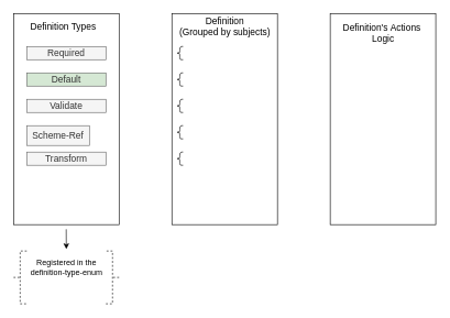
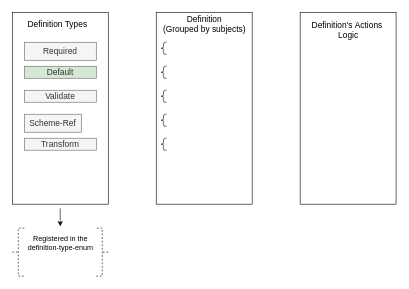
  <mxCell id="0" />
  <mxCell id="1" parent="0" />
  <mxCell id="2" value="" style="rounded=0;whiteSpace=wrap;html=1;" vertex="1" parent="1"><mxGeometry x="20" y="20" width="160" height="320" as="geometry" /></mxCell>
  <mxCell id="3" value="" style="rounded=0;whiteSpace=wrap;html=1;" vertex="1" parent="1"><mxGeometry x="500" y="20" width="160" height="320" as="geometry" /></mxCell>
  <mxCell id="4" value="&lt;font style=&quot;font-size: 14px&quot;&gt;Validate&lt;/font&gt;" style="rounded=0;whiteSpace=wrap;html=1;fillColor=#f5f5f5;strokeColor=#666666;fontColor=#333333;" vertex="1" parent="1"><mxGeometry x="40" y="150" width="120" height="20" as="geometry" /></mxCell>
  <mxCell id="5" value="&lt;font style=&quot;font-size: 14px&quot;&gt;Definition Types&lt;/font&gt;" style="text;html=1;align=center;verticalAlign=middle;resizable=0;points=[];autosize=1;" vertex="1" parent="1"><mxGeometry x="35" y="30" width="120" height="20" as="geometry" /></mxCell>
  <mxCell id="6" value="&lt;font style=&quot;font-size: 14px&quot;&gt;Transform&lt;/font&gt;" style="rounded=0;whiteSpace=wrap;html=1;fillColor=#f5f5f5;strokeColor=#666666;fontColor=#333333;" vertex="1" parent="1"><mxGeometry x="40" y="230" width="120" height="20" as="geometry" /></mxCell>
- <mxCell id="7" value="&lt;font style=&quot;font-size: 14px&quot;&gt;Required&lt;/font&gt;" style="rounded=0;whiteSpace=wrap;html=1;fillColor=#f5f5f5;strokeColor=#666666;fontColor=#333333;" vertex="1" parent="1"><mxGeometry x="40" y="70" width="120" height="20" as="geometry" /></mxCell>
+ <mxCell id="7" value="&lt;font style=&quot;font-size: 14px&quot;&gt;Required&lt;/font&gt;" style="rounded=0;whiteSpace=wrap;html=1;fillColor=#f5f5f5;strokeColor=#666666;fontColor=#333333;" vertex="1" parent="1"><mxGeometry x="40" y="70" width="120" height="30" as="geometry" /></mxCell>
  <mxCell id="8" value="&lt;font style=&quot;font-size: 14px&quot;&gt;Scheme-Ref&lt;/font&gt;" style="rounded=0;whiteSpace=wrap;html=1;fillColor=#f5f5f5;strokeColor=#666666;fontColor=#333333;" vertex="1" parent="1"><mxGeometry x="40" y="190" width="95" height="30" as="geometry" /></mxCell>
  <mxCell id="9" value="&lt;font style=&quot;font-size: 14px&quot;&gt;Default&lt;/font&gt;" style="rounded=0;whiteSpace=wrap;html=1;fillColor=#d5e8d4;strokeColor=#666666;fontColor=#333333;" vertex="1" parent="1"><mxGeometry x="40" y="110" width="120" height="20" as="geometry" /></mxCell>
  <mxCell id="10" value="" style="rounded=0;whiteSpace=wrap;html=1;" vertex="1" parent="1"><mxGeometry x="260" y="20" width="160" height="320" as="geometry" /></mxCell>
  <mxCell id="11" value="&lt;font style=&quot;font-size: 14px&quot;&gt;Definition &lt;br&gt;(Grouped by subjects)&lt;/font&gt;" style="text;html=1;align=center;verticalAlign=middle;resizable=0;points=[];autosize=1;" vertex="1" parent="1"><mxGeometry x="265" y="20" width="150" height="40" as="geometry" /></mxCell>
  <mxCell id="12" value="" style="shape=curlyBracket;whiteSpace=wrap;html=1;rounded=1;" vertex="1" parent="1"><mxGeometry x="267" y="70" width="10" height="20" as="geometry" /></mxCell>
  <mxCell id="13" value="Registered in the &lt;br&gt;definition-type-enum" style="text;html=1;align=center;verticalAlign=middle;resizable=0;points=[];autosize=1;" vertex="1" parent="1"><mxGeometry x="40" y="390" width="120" height="30" as="geometry" /></mxCell>
  <mxCell id="14" value="" style="strokeWidth=1;html=1;shape=mxgraph.flowchart.annotation_2;align=left;labelPosition=right;pointerEvents=1;dashed=1;" vertex="1" parent="1"><mxGeometry x="20" y="380" width="20" height="80" as="geometry" /></mxCell>
  <mxCell id="15" value="" style="strokeWidth=1;html=1;shape=mxgraph.flowchart.annotation_2;align=left;labelPosition=right;pointerEvents=1;rotation=-180;dashed=1;" vertex="1" parent="1"><mxGeometry x="160" y="380" width="20" height="80" as="geometry" /></mxCell>
  <mxCell id="16" value="" style="endArrow=classic;html=1;" edge="1" parent="1"><mxGeometry width="50" height="50" relative="1" as="geometry"><mxPoint x="99.83" y="347" as="sourcePoint" /><mxPoint x="100" y="377" as="targetPoint" /></mxGeometry></mxCell>
  <mxCell id="17" value="&lt;span style=&quot;font-size: 14px&quot;&gt;Definition's&amp;nbsp;&lt;/span&gt;&lt;span style=&quot;font-size: 14px&quot;&gt;Actions&lt;/span&gt;&lt;span style=&quot;font-size: 14px&quot;&gt;&amp;nbsp;&lt;br&gt;Logic&lt;/span&gt;" style="text;html=1;align=center;verticalAlign=middle;resizable=0;points=[];autosize=1;" vertex="1" parent="1"><mxGeometry x="510" y="30" width="140" height="40" as="geometry" /></mxCell>
  <mxCell id="18" value="&lt;font color=&quot;#ffffff&quot;&gt;&lt;span style=&quot;font-size: 14px&quot;&gt;Required&amp;nbsp;&lt;/span&gt;&lt;span style=&quot;font-size: 14px&quot;&gt;Definitions&lt;/span&gt;&lt;/font&gt;" style="text;html=1;align=left;verticalAlign=middle;resizable=0;points=[];autosize=1;" vertex="1" parent="1"><mxGeometry x="277" y="70" width="140" height="20" as="geometry" /></mxCell>
  <mxCell id="19" value="" style="shape=curlyBracket;whiteSpace=wrap;html=1;rounded=1;" vertex="1" parent="1"><mxGeometry x="267" y="110" width="10" height="20" as="geometry" /></mxCell>
  <mxCell id="20" value="&lt;font color=&quot;#ffffff&quot;&gt;&lt;span style=&quot;font-size: 14px&quot;&gt;Default&lt;/span&gt;&lt;span style=&quot;font-size: 14px&quot;&gt;&amp;nbsp;&lt;/span&gt;&lt;span style=&quot;font-size: 14px&quot;&gt;Definitions&lt;/span&gt;&lt;/font&gt;" style="text;html=1;align=left;verticalAlign=middle;resizable=0;points=[];autosize=1;" vertex="1" parent="1"><mxGeometry x="277" y="110" width="130" height="20" as="geometry" /></mxCell>
  <mxCell id="21" value="" style="shape=curlyBracket;whiteSpace=wrap;html=1;rounded=1;" vertex="1" parent="1"><mxGeometry x="267" y="150" width="10" height="20" as="geometry" /></mxCell>
  <mxCell id="22" value="&lt;font color=&quot;#ffffff&quot;&gt;&lt;span style=&quot;font-size: 14px&quot;&gt;Validate&lt;/span&gt;&lt;span style=&quot;font-size: 14px&quot;&gt;&amp;nbsp;&lt;/span&gt;&lt;span style=&quot;font-size: 14px&quot;&gt;Definitions&lt;/span&gt;&lt;/font&gt;" style="text;html=1;align=left;verticalAlign=middle;resizable=0;points=[];autosize=1;" vertex="1" parent="1"><mxGeometry x="277" y="150" width="130" height="20" as="geometry" /></mxCell>
  <mxCell id="23" value="" style="shape=curlyBracket;whiteSpace=wrap;html=1;rounded=1;" vertex="1" parent="1"><mxGeometry x="267" y="190" width="10" height="20" as="geometry" /></mxCell>
  <mxCell id="24" value="&lt;font color=&quot;#ffffff&quot;&gt;&lt;span style=&quot;font-size: 14px&quot;&gt;Scheme-Ref&lt;/span&gt;&lt;span style=&quot;font-size: 14px&quot;&gt;&amp;nbsp;&lt;/span&gt;&lt;span style=&quot;font-size: 14px&quot;&gt;Def'&lt;/span&gt;&lt;/font&gt;" style="text;html=1;align=left;verticalAlign=middle;resizable=0;points=[];autosize=1;" vertex="1" parent="1"><mxGeometry x="277" y="190" width="120" height="20" as="geometry" /></mxCell>
  <mxCell id="25" value="" style="shape=curlyBracket;whiteSpace=wrap;html=1;rounded=1;" vertex="1" parent="1"><mxGeometry x="267" y="230" width="10" height="20" as="geometry" /></mxCell>
  <mxCell id="26" value="&lt;font color=&quot;#ffffff&quot;&gt;&lt;span style=&quot;font-size: 14px&quot;&gt;Transform&lt;/span&gt;&lt;span style=&quot;font-size: 14px&quot;&gt;&amp;nbsp;&lt;/span&gt;&lt;span style=&quot;font-size: 14px&quot;&gt;Def'&lt;/span&gt;&lt;/font&gt;" style="text;html=1;align=left;verticalAlign=middle;resizable=0;points=[];autosize=1;" vertex="1" parent="1"><mxGeometry x="277" y="230" width="110" height="20" as="geometry" /></mxCell>
